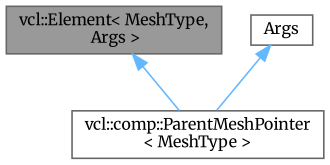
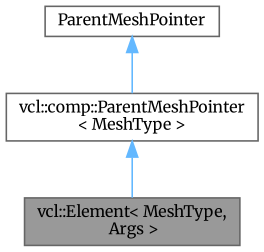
  digraph {
    fontname=Merriweather
    node [color=gray40 fillcolor=white fontname=Merriweather fontsize=10 shape=box style=filled]
    edge [color=steelblue1 dir=back fontname=Merriweather fontsize=10 labelfontname=Helvetica labelfontsize=10 style=solid]
    n1 [fillcolor=grey60 fontcolor=black height=0.2 label="vcl::Element\< MeshType,\l Args \>" width=0.4]
    n2 [height=0.2 label="vcl::comp::ParentMeshPointer\l\< MeshType \>" width=0.4]
-   n3 [height=0.2 label=Args width=0.4]
-   n1 -> n2
+   n3 [height=0.2 label=ParentMeshPointer width=0.4]
+   n2 -> n1
    n3 -> n2
  }
